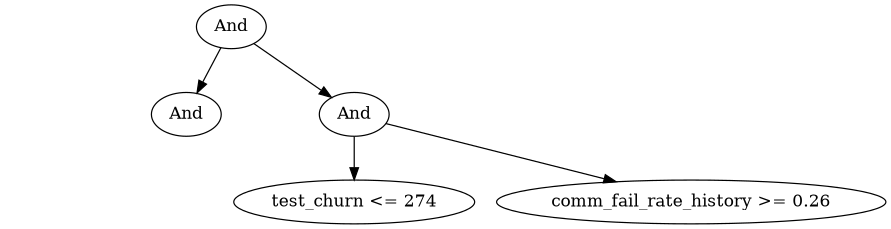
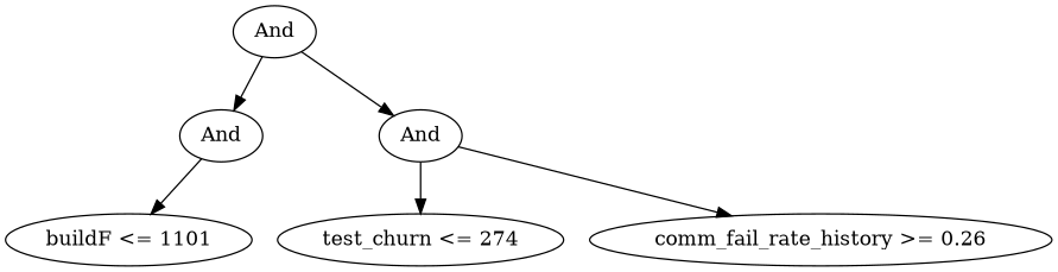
  digraph {
    n1 [height=0.5 label=And width=0.75]
    n2 [height=0.5 label=And width=0.75]
    n3 [height=0.5 label=And width=0.75]
+   n4 [height=0.5 label="buildF <= 1101" width=1.8776]
    n5 [height=0.5 label="test_churn <= 274" width=2.1484]
    n6 [height=0.5 label="comm_fail_rate_history >= 0.26" width=3.5566]
    n1 -> n2
    n1 -> n3
+   n2 -> n4
    n3 -> n5
    n3 -> n6
  }
